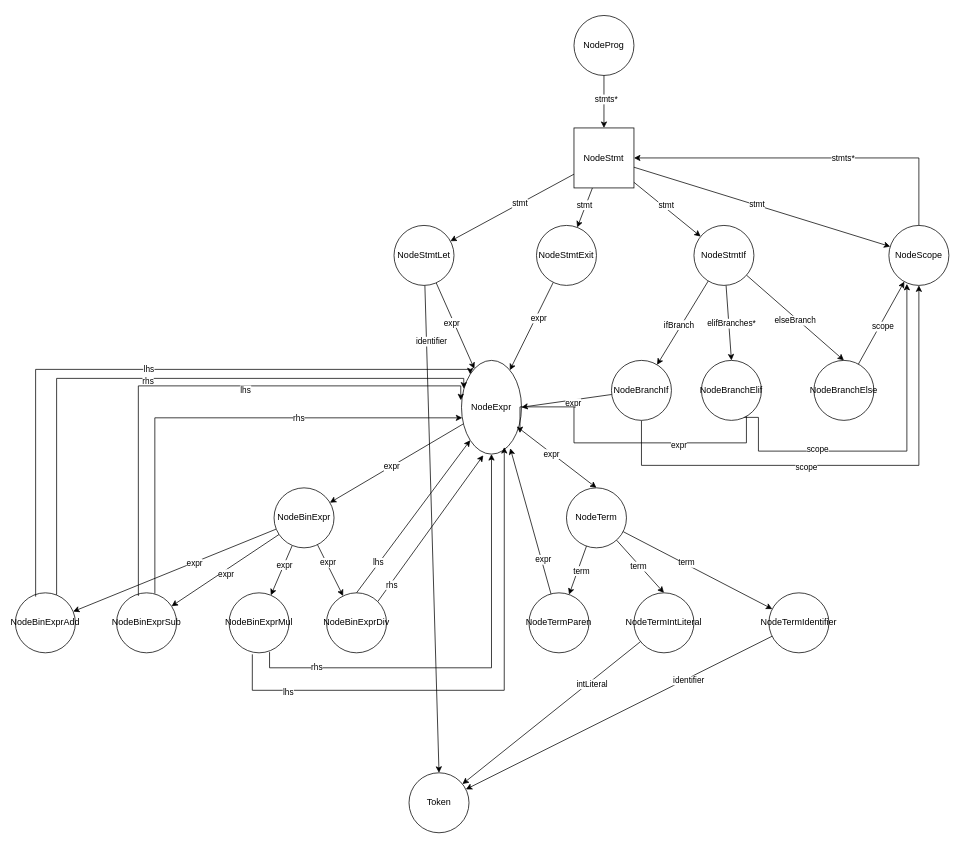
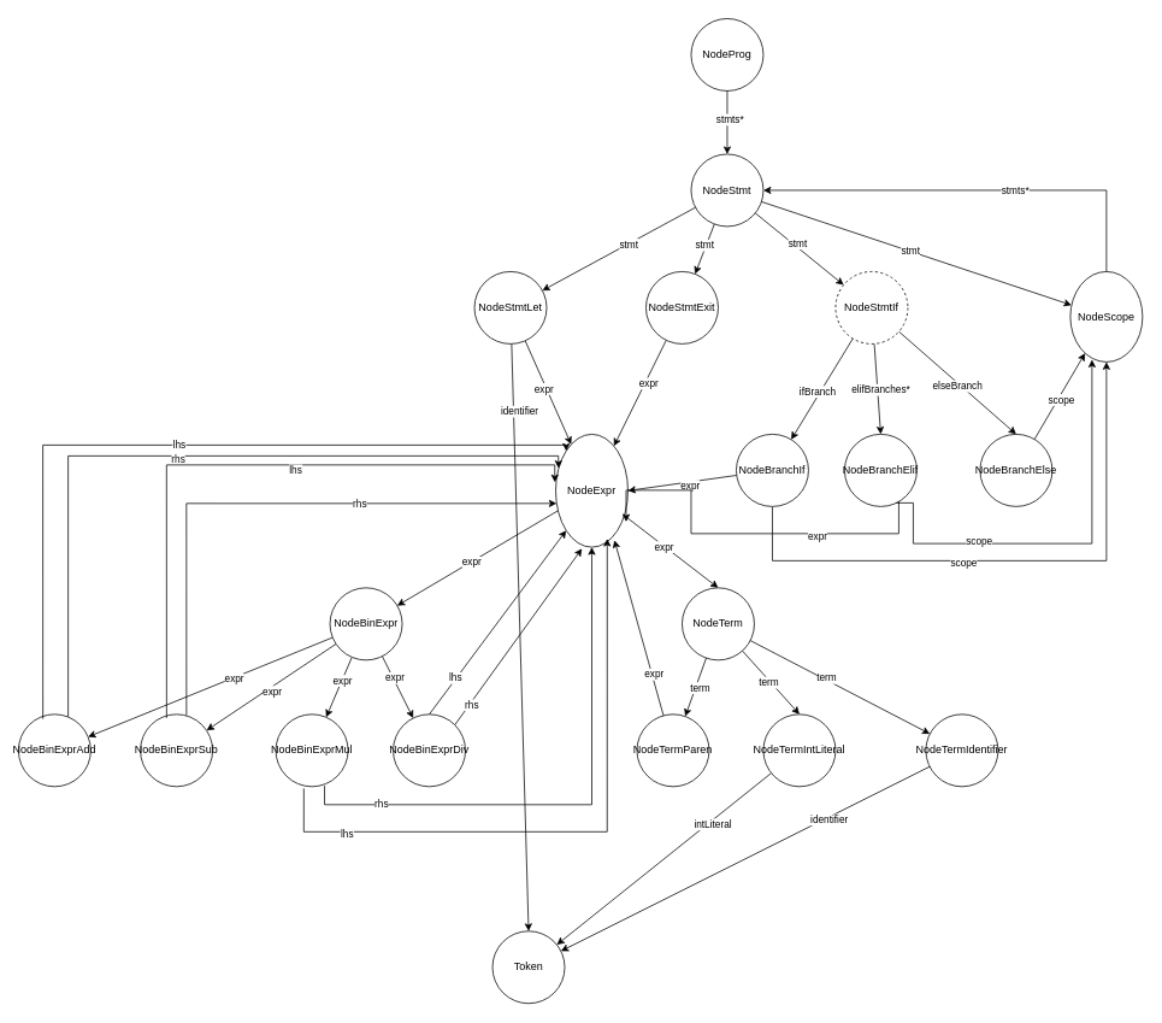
  <mxCell id="0" />
  <mxCell id="1" parent="0" />
  <mxCell id="2" value="NodeProg" style="ellipse;whiteSpace=wrap;html=1;aspect=fixed;" vertex="1" parent="1"><mxGeometry x="765" y="20" width="80" height="80" as="geometry" /></mxCell>
  <mxCell id="3" style="rounded=0;orthogonalLoop=1;jettySize=auto;html=1;" edge="1" parent="1" source="5" target="15"><mxGeometry relative="1" as="geometry" /></mxCell>
  <mxCell id="4" value="stmt" style="edgeLabel;html=1;align=center;verticalAlign=middle;resizable=0;points=[];" vertex="1" connectable="0" parent="3"><mxGeometry x="-0.126" y="-2" relative="1" as="geometry"><mxPoint as="offset" /></mxGeometry></mxCell>
- <mxCell id="5" value="NodeStmt" style="whiteSpace=wrap;html=1;aspect=fixed;rounded=0;" vertex="1" parent="1"><mxGeometry x="765" y="170" width="80" height="80" as="geometry" /></mxCell>
+ <mxCell id="5" value="NodeStmt" style="ellipse;whiteSpace=wrap;html=1;aspect=fixed;" vertex="1" parent="1"><mxGeometry x="765" y="170" width="80" height="80" as="geometry" /></mxCell>
  <mxCell id="6" value="" style="endArrow=classic;html=1;rounded=0;exitX=0.5;exitY=1;exitDx=0;exitDy=0;" edge="1" parent="1" source="2" target="5"><mxGeometry width="50" height="50" relative="1" as="geometry"><mxPoint x="845" y="380" as="sourcePoint" /><mxPoint x="895" y="330" as="targetPoint" /></mxGeometry></mxCell>
  <mxCell id="7" value="&lt;div&gt;stmts*&lt;/div&gt;" style="edgeLabel;html=1;align=center;verticalAlign=middle;resizable=0;points=[];" vertex="1" connectable="0" parent="6"><mxGeometry x="-0.111" y="2" relative="1" as="geometry"><mxPoint as="offset" /></mxGeometry></mxCell>
  <mxCell id="8" style="rounded=0;orthogonalLoop=1;jettySize=auto;html=1;entryX=0.5;entryY=0;entryDx=0;entryDy=0;" edge="1" parent="1" source="12" target="32"><mxGeometry relative="1" as="geometry" /></mxCell>
  <mxCell id="9" value="identifier" style="edgeLabel;html=1;align=center;verticalAlign=middle;resizable=0;points=[];" vertex="1" connectable="0" parent="8"><mxGeometry x="-0.1" y="5" relative="1" as="geometry"><mxPoint x="-5" y="-218" as="offset" /></mxGeometry></mxCell>
  <mxCell id="10" style="rounded=0;orthogonalLoop=1;jettySize=auto;html=1;" edge="1" parent="1" source="12" target="37"><mxGeometry relative="1" as="geometry" /></mxCell>
  <mxCell id="11" value="expr" style="edgeLabel;html=1;align=center;verticalAlign=middle;resizable=0;points=[];" vertex="1" connectable="0" parent="10"><mxGeometry x="-0.087" y="-3" relative="1" as="geometry"><mxPoint as="offset" /></mxGeometry></mxCell>
  <mxCell id="12" value="NodeStmtLet" style="ellipse;whiteSpace=wrap;html=1;aspect=fixed;" vertex="1" parent="1"><mxGeometry x="525" y="300" width="80" height="80" as="geometry" /></mxCell>
  <mxCell id="13" style="rounded=0;orthogonalLoop=1;jettySize=auto;html=1;" edge="1" parent="1" source="15" target="37"><mxGeometry relative="1" as="geometry" /></mxCell>
  <mxCell id="14" value="expr" style="edgeLabel;html=1;align=center;verticalAlign=middle;resizable=0;points=[];" vertex="1" connectable="0" parent="13"><mxGeometry x="-0.209" y="3" relative="1" as="geometry"><mxPoint as="offset" /></mxGeometry></mxCell>
  <mxCell id="15" value="NodeStmtExit" style="ellipse;whiteSpace=wrap;html=1;aspect=fixed;" vertex="1" parent="1"><mxGeometry x="715" y="300" width="80" height="80" as="geometry" /></mxCell>
  <mxCell id="16" style="rounded=0;orthogonalLoop=1;jettySize=auto;html=1;" edge="1" parent="1" source="22" target="42"><mxGeometry relative="1" as="geometry" /></mxCell>
  <mxCell id="17" value="ifBranch" style="edgeLabel;html=1;align=center;verticalAlign=middle;resizable=0;points=[];" vertex="1" connectable="0" parent="16"><mxGeometry x="0.007" y="2" relative="1" as="geometry"><mxPoint x="-7" y="1" as="offset" /></mxGeometry></mxCell>
  <mxCell id="18" style="rounded=0;orthogonalLoop=1;jettySize=auto;html=1;entryX=0.5;entryY=0;entryDx=0;entryDy=0;" edge="1" parent="1" source="22" target="45"><mxGeometry relative="1" as="geometry" /></mxCell>
  <mxCell id="19" value="elifBranches*" style="edgeLabel;html=1;align=center;verticalAlign=middle;resizable=0;points=[];" vertex="1" connectable="0" parent="18"><mxGeometry x="0.02" y="3" relative="1" as="geometry"><mxPoint as="offset" /></mxGeometry></mxCell>
  <mxCell id="20" style="rounded=0;orthogonalLoop=1;jettySize=auto;html=1;entryX=0.5;entryY=0;entryDx=0;entryDy=0;" edge="1" parent="1" source="22" target="55"><mxGeometry relative="1" as="geometry" /></mxCell>
  <mxCell id="21" value="elseBranch" style="edgeLabel;html=1;align=center;verticalAlign=middle;resizable=0;points=[];" vertex="1" connectable="0" parent="20"><mxGeometry x="0.019" y="-3" relative="1" as="geometry"><mxPoint as="offset" /></mxGeometry></mxCell>
- <mxCell id="22" value="NodeStmtIf" style="ellipse;whiteSpace=wrap;html=1;aspect=fixed;" vertex="1" parent="1"><mxGeometry x="925" y="300" width="80" height="80" as="geometry" /></mxCell>
+ <mxCell id="22" value="NodeStmtIf" style="ellipse;whiteSpace=wrap;html=1;aspect=fixed;dashed=1;" vertex="1" parent="1"><mxGeometry x="925" y="300" width="80" height="80" as="geometry" /></mxCell>
  <mxCell id="23" style="edgeStyle=orthogonalEdgeStyle;rounded=0;orthogonalLoop=1;jettySize=auto;html=1;entryX=1;entryY=0.5;entryDx=0;entryDy=0;" edge="1" parent="1" source="25" target="5"><mxGeometry relative="1" as="geometry"><Array as="points"><mxPoint x="1225" y="210" /></Array></mxGeometry></mxCell>
  <mxCell id="24" value="stmts*" style="edgeLabel;html=1;align=center;verticalAlign=middle;resizable=0;points=[];" vertex="1" connectable="0" parent="23"><mxGeometry x="-0.181" relative="1" as="geometry"><mxPoint as="offset" /></mxGeometry></mxCell>
- <mxCell id="25" value="NodeScope" style="ellipse;whiteSpace=wrap;html=1;aspect=fixed;" vertex="1" parent="1"><mxGeometry x="1185" y="300" width="80" height="80" as="geometry" /></mxCell>
+ <mxCell id="25" value="NodeScope" style="ellipse;whiteSpace=wrap;html=1;aspect=fixed;" vertex="1" parent="1"><mxGeometry x="1185" y="300" width="80" height="100" as="geometry" /></mxCell>
  <mxCell id="26" style="rounded=0;orthogonalLoop=1;jettySize=auto;html=1;" edge="1" parent="1" source="5" target="12"><mxGeometry relative="1" as="geometry"><mxPoint x="825" y="280" as="sourcePoint" /><mxPoint x="675" y="310" as="targetPoint" /></mxGeometry></mxCell>
  <mxCell id="27" value="stmt" style="edgeLabel;html=1;align=center;verticalAlign=middle;resizable=0;points=[];" vertex="1" connectable="0" parent="26"><mxGeometry x="-0.121" relative="1" as="geometry"><mxPoint as="offset" /></mxGeometry></mxCell>
  <mxCell id="28" style="rounded=0;orthogonalLoop=1;jettySize=auto;html=1;" edge="1" parent="1" source="5" target="22"><mxGeometry relative="1" as="geometry"><mxPoint x="804" y="255" as="sourcePoint" /><mxPoint x="785" y="310" as="targetPoint" /></mxGeometry></mxCell>
  <mxCell id="29" value="stmt" style="edgeLabel;html=1;align=center;verticalAlign=middle;resizable=0;points=[];" vertex="1" connectable="0" parent="28"><mxGeometry x="-0.097" y="3" relative="1" as="geometry"><mxPoint as="offset" /></mxGeometry></mxCell>
  <mxCell id="30" style="rounded=0;orthogonalLoop=1;jettySize=auto;html=1;" edge="1" parent="1" source="5" target="25"><mxGeometry relative="1" as="geometry"><mxPoint x="836" y="254" as="sourcePoint" /><mxPoint x="876" y="317" as="targetPoint" /></mxGeometry></mxCell>
  <mxCell id="31" value="stmt" style="edgeLabel;html=1;align=center;verticalAlign=middle;resizable=0;points=[];" vertex="1" connectable="0" parent="30"><mxGeometry x="-0.042" y="1" relative="1" as="geometry"><mxPoint as="offset" /></mxGeometry></mxCell>
  <mxCell id="32" value="Token" style="ellipse;whiteSpace=wrap;html=1;aspect=fixed;" vertex="1" parent="1"><mxGeometry x="545" y="1030" width="80" height="80" as="geometry" /></mxCell>
  <mxCell id="33" style="rounded=0;orthogonalLoop=1;jettySize=auto;html=1;entryX=0.5;entryY=0;entryDx=0;entryDy=0;" edge="1" parent="1" source="37" target="52"><mxGeometry relative="1" as="geometry" /></mxCell>
  <mxCell id="34" value="expr" style="edgeLabel;html=1;align=center;verticalAlign=middle;resizable=0;points=[];" vertex="1" connectable="0" parent="33"><mxGeometry x="-0.143" y="-1" relative="1" as="geometry"><mxPoint as="offset" /></mxGeometry></mxCell>
  <mxCell id="35" style="rounded=0;orthogonalLoop=1;jettySize=auto;html=1;" edge="1" parent="1" source="37" target="64"><mxGeometry relative="1" as="geometry" /></mxCell>
  <mxCell id="36" value="expr" style="edgeLabel;html=1;align=center;verticalAlign=middle;resizable=0;points=[];" vertex="1" connectable="0" parent="35"><mxGeometry x="0.077" relative="1" as="geometry"><mxPoint as="offset" /></mxGeometry></mxCell>
  <mxCell id="37" value="NodeExpr" style="ellipse;whiteSpace=wrap;html=1;aspect=fixed;" vertex="1" parent="1"><mxGeometry x="615" y="480" width="80" height="125" as="geometry" /></mxCell>
  <mxCell id="38" style="rounded=0;orthogonalLoop=1;jettySize=auto;html=1;entryX=1;entryY=0.5;entryDx=0;entryDy=0;" edge="1" parent="1" source="42" target="37"><mxGeometry relative="1" as="geometry" /></mxCell>
  <mxCell id="39" value="expr" style="edgeLabel;html=1;align=center;verticalAlign=middle;resizable=0;points=[];" vertex="1" connectable="0" parent="38"><mxGeometry x="-0.125" y="4" relative="1" as="geometry"><mxPoint as="offset" /></mxGeometry></mxCell>
  <mxCell id="40" style="edgeStyle=orthogonalEdgeStyle;rounded=0;orthogonalLoop=1;jettySize=auto;html=1;entryX=0.5;entryY=1;entryDx=0;entryDy=0;exitX=0.5;exitY=1;exitDx=0;exitDy=0;" edge="1" parent="1" source="42" target="25"><mxGeometry relative="1" as="geometry"><mxPoint x="895" y="540" as="sourcePoint" /><mxPoint x="1225" y="400" as="targetPoint" /><Array as="points"><mxPoint x="855" y="620" /><mxPoint x="1225" y="620" /></Array></mxGeometry></mxCell>
  <mxCell id="41" value="scope" style="edgeLabel;html=1;align=center;verticalAlign=middle;resizable=0;points=[];" vertex="1" connectable="0" parent="40"><mxGeometry x="-0.167" y="-2" relative="1" as="geometry"><mxPoint as="offset" /></mxGeometry></mxCell>
  <mxCell id="42" value="NodeBranchIf" style="ellipse;whiteSpace=wrap;html=1;aspect=fixed;" vertex="1" parent="1"><mxGeometry x="815" y="480" width="80" height="80" as="geometry" /></mxCell>
  <mxCell id="43" style="edgeStyle=orthogonalEdgeStyle;rounded=0;orthogonalLoop=1;jettySize=auto;html=1;entryX=0.3;entryY=0.975;entryDx=0;entryDy=0;entryPerimeter=0;exitX=0.7;exitY=0.95;exitDx=0;exitDy=0;exitPerimeter=0;" edge="1" parent="1" source="45" target="25"><mxGeometry relative="1" as="geometry"><mxPoint x="1025" y="570" as="sourcePoint" /><mxPoint x="1227" y="390" as="targetPoint" /><Array as="points"><mxPoint x="1011" y="601" /><mxPoint x="1209" y="601" /></Array></mxGeometry></mxCell>
  <mxCell id="44" value="scope" style="edgeLabel;html=1;align=center;verticalAlign=middle;resizable=0;points=[];" vertex="1" connectable="0" parent="43"><mxGeometry x="-0.412" y="3" relative="1" as="geometry"><mxPoint as="offset" /></mxGeometry></mxCell>
  <mxCell id="45" value="NodeBranchElif" style="ellipse;whiteSpace=wrap;html=1;aspect=fixed;" vertex="1" parent="1"><mxGeometry x="935" y="480" width="80" height="80" as="geometry" /></mxCell>
  <mxCell id="46" style="rounded=0;orthogonalLoop=1;jettySize=auto;html=1;entryX=0.5;entryY=0;entryDx=0;entryDy=0;" edge="1" parent="1" source="52" target="69"><mxGeometry relative="1" as="geometry" /></mxCell>
  <mxCell id="47" value="term" style="edgeLabel;html=1;align=center;verticalAlign=middle;resizable=0;points=[];" vertex="1" connectable="0" parent="46"><mxGeometry x="-0.367" y="1" relative="1" as="geometry"><mxPoint x="8" y="13" as="offset" /></mxGeometry></mxCell>
  <mxCell id="48" style="rounded=0;orthogonalLoop=1;jettySize=auto;html=1;" edge="1" parent="1" source="52" target="72"><mxGeometry relative="1" as="geometry" /></mxCell>
  <mxCell id="49" value="term" style="edgeLabel;html=1;align=center;verticalAlign=middle;resizable=0;points=[];" vertex="1" connectable="0" parent="48"><mxGeometry x="-0.167" y="2" relative="1" as="geometry"><mxPoint as="offset" /></mxGeometry></mxCell>
  <mxCell id="50" style="rounded=0;orthogonalLoop=1;jettySize=auto;html=1;" edge="1" parent="1" source="52" target="73"><mxGeometry relative="1" as="geometry" /></mxCell>
  <mxCell id="51" value="term" style="edgeLabel;html=1;align=center;verticalAlign=middle;resizable=0;points=[];" vertex="1" connectable="0" parent="50"><mxGeometry x="-0.075" y="4" relative="1" as="geometry"><mxPoint y="1" as="offset" /></mxGeometry></mxCell>
  <mxCell id="52" value="NodeTerm" style="ellipse;whiteSpace=wrap;html=1;aspect=fixed;" vertex="1" parent="1"><mxGeometry x="755" y="650" width="80" height="80" as="geometry" /></mxCell>
  <mxCell id="53" style="rounded=0;orthogonalLoop=1;jettySize=auto;html=1;" edge="1" parent="1" source="55" target="25"><mxGeometry relative="1" as="geometry" /></mxCell>
  <mxCell id="54" value="scope" style="edgeLabel;html=1;align=center;verticalAlign=middle;resizable=0;points=[];" vertex="1" connectable="0" parent="53"><mxGeometry x="-0.048" y="-3" relative="1" as="geometry"><mxPoint as="offset" /></mxGeometry></mxCell>
  <mxCell id="55" value="NodeBranchElse" style="ellipse;whiteSpace=wrap;html=1;aspect=fixed;" vertex="1" parent="1"><mxGeometry x="1085" y="480" width="80" height="80" as="geometry" /></mxCell>
  <mxCell id="56" style="rounded=0;orthogonalLoop=1;jettySize=auto;html=1;" edge="1" parent="1" source="64" target="74"><mxGeometry relative="1" as="geometry" /></mxCell>
  <mxCell id="57" value="expr" style="edgeLabel;html=1;align=center;verticalAlign=middle;resizable=0;points=[];" vertex="1" connectable="0" parent="56"><mxGeometry x="-0.192" y="1" relative="1" as="geometry"><mxPoint as="offset" /></mxGeometry></mxCell>
  <mxCell id="58" style="rounded=0;orthogonalLoop=1;jettySize=auto;html=1;" edge="1" parent="1" source="64" target="75"><mxGeometry relative="1" as="geometry" /></mxCell>
  <mxCell id="59" value="expr" style="edgeLabel;html=1;align=center;verticalAlign=middle;resizable=0;points=[];" vertex="1" connectable="0" parent="58"><mxGeometry x="0.017" y="4" relative="1" as="geometry"><mxPoint as="offset" /></mxGeometry></mxCell>
  <mxCell id="60" style="rounded=0;orthogonalLoop=1;jettySize=auto;html=1;" edge="1" parent="1" source="64" target="78"><mxGeometry relative="1" as="geometry" /></mxCell>
  <mxCell id="61" value="expr" style="edgeLabel;html=1;align=center;verticalAlign=middle;resizable=0;points=[];" vertex="1" connectable="0" parent="60"><mxGeometry x="-0.238" relative="1" as="geometry"><mxPoint as="offset" /></mxGeometry></mxCell>
  <mxCell id="62" style="rounded=0;orthogonalLoop=1;jettySize=auto;html=1;" edge="1" parent="1" source="64" target="81"><mxGeometry relative="1" as="geometry" /></mxCell>
  <mxCell id="63" value="expr" style="edgeLabel;html=1;align=center;verticalAlign=middle;resizable=0;points=[];" vertex="1" connectable="0" parent="62"><mxGeometry x="-0.283" y="2" relative="1" as="geometry"><mxPoint as="offset" /></mxGeometry></mxCell>
  <mxCell id="64" value="NodeBinExpr" style="ellipse;whiteSpace=wrap;html=1;aspect=fixed;" vertex="1" parent="1"><mxGeometry x="365" y="650" width="80" height="80" as="geometry" /></mxCell>
  <mxCell id="65" style="edgeStyle=orthogonalEdgeStyle;rounded=0;orthogonalLoop=1;jettySize=auto;html=1;entryX=0.975;entryY=0.775;entryDx=0;entryDy=0;entryPerimeter=0;" edge="1" parent="1" source="45" target="37"><mxGeometry relative="1" as="geometry"><Array as="points"><mxPoint x="995" y="590" /><mxPoint x="765" y="590" /><mxPoint x="765" y="542" /></Array></mxGeometry></mxCell>
  <mxCell id="66" value="expr" style="edgeLabel;html=1;align=center;verticalAlign=middle;resizable=0;points=[];" vertex="1" connectable="0" parent="65"><mxGeometry x="-0.4" y="2" relative="1" as="geometry"><mxPoint as="offset" /></mxGeometry></mxCell>
  <mxCell id="67" style="rounded=0;orthogonalLoop=1;jettySize=auto;html=1;" edge="1" parent="1" source="69" target="32"><mxGeometry relative="1" as="geometry" /></mxCell>
  <mxCell id="68" value="intLiteral" style="edgeLabel;html=1;align=center;verticalAlign=middle;resizable=0;points=[];" vertex="1" connectable="0" parent="67"><mxGeometry x="-0.432" y="3" relative="1" as="geometry"><mxPoint as="offset" /></mxGeometry></mxCell>
  <mxCell id="69" value="NodeTermIntLiteral" style="ellipse;whiteSpace=wrap;html=1;aspect=fixed;" vertex="1" parent="1"><mxGeometry x="845" y="790" width="80" height="80" as="geometry" /></mxCell>
  <mxCell id="70" style="rounded=0;orthogonalLoop=1;jettySize=auto;html=1;" edge="1" parent="1" source="72" target="32"><mxGeometry relative="1" as="geometry" /></mxCell>
  <mxCell id="71" value="identifier" style="edgeLabel;html=1;align=center;verticalAlign=middle;resizable=0;points=[];" vertex="1" connectable="0" parent="70"><mxGeometry x="-0.45" y="2" relative="1" as="geometry"><mxPoint as="offset" /></mxGeometry></mxCell>
  <mxCell id="72" value="NodeTermIdentifier" style="ellipse;whiteSpace=wrap;html=1;aspect=fixed;" vertex="1" parent="1"><mxGeometry x="1025" y="790" width="80" height="80" as="geometry" /></mxCell>
  <mxCell id="73" value="NodeTermParen" style="ellipse;whiteSpace=wrap;html=1;aspect=fixed;" vertex="1" parent="1"><mxGeometry x="705" y="790" width="80" height="80" as="geometry" /></mxCell>
  <mxCell id="74" value="NodeBinExprAdd" style="ellipse;whiteSpace=wrap;html=1;aspect=fixed;" vertex="1" parent="1"><mxGeometry x="20" y="790" width="80" height="80" as="geometry" /></mxCell>
  <mxCell id="75" value="NodeBinExprSub" style="ellipse;whiteSpace=wrap;html=1;aspect=fixed;" vertex="1" parent="1"><mxGeometry x="155" y="790" width="80" height="80" as="geometry" /></mxCell>
  <mxCell id="76" style="edgeStyle=orthogonalEdgeStyle;rounded=0;orthogonalLoop=1;jettySize=auto;html=1;entryX=0.5;entryY=1;entryDx=0;entryDy=0;exitX=0.675;exitY=0.988;exitDx=0;exitDy=0;exitPerimeter=0;" edge="1" parent="1" source="78" target="37"><mxGeometry relative="1" as="geometry" /></mxCell>
  <mxCell id="77" value="rhs" style="edgeLabel;html=1;align=center;verticalAlign=middle;resizable=0;points=[];" vertex="1" connectable="0" parent="76"><mxGeometry x="-0.725" y="2" relative="1" as="geometry"><mxPoint as="offset" /></mxGeometry></mxCell>
  <mxCell id="78" value="NodeBinExprMul" style="ellipse;whiteSpace=wrap;html=1;aspect=fixed;" vertex="1" parent="1"><mxGeometry x="305" y="790" width="80" height="80" as="geometry" /></mxCell>
  <mxCell id="79" style="rounded=0;orthogonalLoop=1;jettySize=auto;html=1;entryX=0.363;entryY=1.013;entryDx=0;entryDy=0;entryPerimeter=0;exitX=1;exitY=0;exitDx=0;exitDy=0;" edge="1" parent="1" source="81" target="37"><mxGeometry relative="1" as="geometry" /></mxCell>
  <mxCell id="80" value="rhs" style="edgeLabel;html=1;align=center;verticalAlign=middle;resizable=0;points=[];" vertex="1" connectable="0" parent="79"><mxGeometry x="-0.761" y="-2" relative="1" as="geometry"><mxPoint as="offset" /></mxGeometry></mxCell>
  <mxCell id="81" value="NodeBinExprDiv" style="ellipse;whiteSpace=wrap;html=1;aspect=fixed;" vertex="1" parent="1"><mxGeometry x="435" y="790" width="80" height="80" as="geometry" /></mxCell>
  <mxCell id="82" style="edgeStyle=orthogonalEdgeStyle;rounded=0;orthogonalLoop=1;jettySize=auto;html=1;entryX=0;entryY=0;entryDx=0;entryDy=0;exitX=0.338;exitY=0.063;exitDx=0;exitDy=0;exitPerimeter=0;" edge="1" parent="1" source="74" target="37"><mxGeometry relative="1" as="geometry"><Array as="points"><mxPoint x="47" y="492" /></Array></mxGeometry></mxCell>
  <mxCell id="83" value="lhs" style="edgeLabel;html=1;align=center;verticalAlign=middle;resizable=0;points=[];" vertex="1" connectable="0" parent="82"><mxGeometry x="0.021" y="1" relative="1" as="geometry"><mxPoint as="offset" /></mxGeometry></mxCell>
  <mxCell id="84" style="edgeStyle=orthogonalEdgeStyle;rounded=0;orthogonalLoop=1;jettySize=auto;html=1;entryX=0.038;entryY=0.3;entryDx=0;entryDy=0;entryPerimeter=0;exitX=0.675;exitY=0.025;exitDx=0;exitDy=0;exitPerimeter=0;" edge="1" parent="1" source="74" target="37"><mxGeometry relative="1" as="geometry"><Array as="points"><mxPoint x="75" y="792" /><mxPoint x="75" y="504" /></Array></mxGeometry></mxCell>
  <mxCell id="85" value="rhs" style="edgeLabel;html=1;align=center;verticalAlign=middle;resizable=0;points=[];" vertex="1" connectable="0" parent="84"><mxGeometry x="-0.031" y="-3" relative="1" as="geometry"><mxPoint as="offset" /></mxGeometry></mxCell>
  <mxCell id="86" style="edgeStyle=orthogonalEdgeStyle;rounded=0;orthogonalLoop=1;jettySize=auto;html=1;entryX=-0.012;entryY=0.425;entryDx=0;entryDy=0;entryPerimeter=0;exitX=0.363;exitY=0.05;exitDx=0;exitDy=0;exitPerimeter=0;" edge="1" parent="1" source="75" target="37"><mxGeometry relative="1" as="geometry"><Array as="points"><mxPoint x="184" y="514" /></Array></mxGeometry></mxCell>
  <mxCell id="87" value="lhs" style="edgeLabel;html=1;align=center;verticalAlign=middle;resizable=0;points=[];" vertex="1" connectable="0" parent="86"><mxGeometry x="0.161" y="-5" relative="1" as="geometry"><mxPoint as="offset" /></mxGeometry></mxCell>
  <mxCell id="88" style="edgeStyle=orthogonalEdgeStyle;rounded=0;orthogonalLoop=1;jettySize=auto;html=1;entryX=0.013;entryY=0.613;entryDx=0;entryDy=0;entryPerimeter=0;exitX=0.638;exitY=0.013;exitDx=0;exitDy=0;exitPerimeter=0;" edge="1" parent="1" source="75" target="37"><mxGeometry relative="1" as="geometry" /></mxCell>
  <mxCell id="89" value="rhs" style="edgeLabel;html=1;align=center;verticalAlign=middle;resizable=0;points=[];" vertex="1" connectable="0" parent="88"><mxGeometry x="0.321" relative="1" as="geometry"><mxPoint as="offset" /></mxGeometry></mxCell>
  <mxCell id="90" style="rounded=0;orthogonalLoop=1;jettySize=auto;html=1;exitX=0.5;exitY=0;exitDx=0;exitDy=0;entryX=0;entryY=1;entryDx=0;entryDy=0;" edge="1" parent="1" source="81" target="37"><mxGeometry relative="1" as="geometry" /></mxCell>
  <mxCell id="91" value="lhs" style="edgeLabel;html=1;align=center;verticalAlign=middle;resizable=0;points=[];" vertex="1" connectable="0" parent="90"><mxGeometry x="-0.609" relative="1" as="geometry"><mxPoint x="-1" as="offset" /></mxGeometry></mxCell>
  <mxCell id="92" style="edgeStyle=orthogonalEdgeStyle;rounded=0;orthogonalLoop=1;jettySize=auto;html=1;entryX=0.713;entryY=0.925;entryDx=0;entryDy=0;entryPerimeter=0;exitX=0.388;exitY=1.025;exitDx=0;exitDy=0;exitPerimeter=0;" edge="1" parent="1" source="78" target="37"><mxGeometry relative="1" as="geometry"><Array as="points"><mxPoint x="336" y="920" /><mxPoint x="672" y="920" /></Array></mxGeometry></mxCell>
  <mxCell id="93" value="lhs" style="edgeLabel;html=1;align=center;verticalAlign=middle;resizable=0;points=[];" vertex="1" connectable="0" parent="92"><mxGeometry x="-0.728" y="-2" relative="1" as="geometry"><mxPoint as="offset" /></mxGeometry></mxCell>
  <mxCell id="94" style="rounded=0;orthogonalLoop=1;jettySize=auto;html=1;entryX=0.813;entryY=0.938;entryDx=0;entryDy=0;entryPerimeter=0;" edge="1" parent="1" source="73" target="37"><mxGeometry relative="1" as="geometry" /></mxCell>
  <mxCell id="95" value="expr" style="edgeLabel;html=1;align=center;verticalAlign=middle;resizable=0;points=[];" vertex="1" connectable="0" parent="94"><mxGeometry x="-0.529" y="-2" relative="1" as="geometry"><mxPoint as="offset" /></mxGeometry></mxCell>
